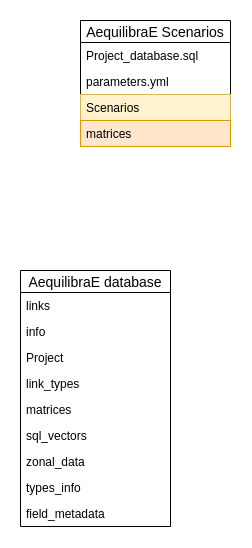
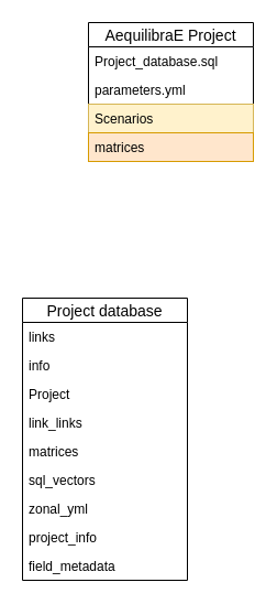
  <mxCell id="0" />
  <mxCell id="1" parent="0" />
- <mxCell id="2" value="AequilibraE Scenarios" style="swimlane;fontStyle=0;childLayout=stackLayout;horizontal=1;startSize=22;horizontalStack=0;resizeParent=1;resizeParentMax=0;resizeLast=0;collapsible=1;marginBottom=0;align=center;fontSize=14;" vertex="1" parent="1"><mxGeometry x="80" y="20" width="150" height="126" as="geometry" /></mxCell>
+ <mxCell id="2" value="AequilibraE Project" style="swimlane;fontStyle=0;childLayout=stackLayout;horizontal=1;startSize=22;horizontalStack=0;resizeParent=1;resizeParentMax=0;resizeLast=0;collapsible=1;marginBottom=0;align=center;fontSize=14;" vertex="1" parent="1"><mxGeometry x="80" y="20" width="150" height="126" as="geometry" /></mxCell>
  <mxCell id="3" value="Project_database.sql" style="text;strokeColor=none;fillColor=none;spacingLeft=4;spacingRight=4;overflow=hidden;rotatable=0;points=[[0,0.5],[1,0.5]];portConstraint=eastwest;fontSize=12;" vertex="1" parent="2"><mxGeometry y="22" width="150" height="26" as="geometry" /></mxCell>
  <mxCell id="4" value="parameters.yml" style="text;strokeColor=none;fillColor=none;spacingLeft=4;spacingRight=4;overflow=hidden;rotatable=0;points=[[0,0.5],[1,0.5]];portConstraint=eastwest;fontSize=12;" vertex="1" parent="2"><mxGeometry y="48" width="150" height="26" as="geometry" /></mxCell>
  <mxCell id="5" value="Scenarios" style="text;strokeColor=#d6b656;fillColor=#fff2cc;spacingLeft=4;spacingRight=4;overflow=hidden;rotatable=0;points=[[0,0.5],[1,0.5]];portConstraint=eastwest;fontSize=12;" vertex="1" parent="2"><mxGeometry y="74" width="150" height="26" as="geometry" /></mxCell>
  <mxCell id="6" value="matrices" style="text;strokeColor=#d79b00;fillColor=#ffe6cc;spacingLeft=4;spacingRight=4;overflow=hidden;rotatable=0;points=[[0,0.5],[1,0.5]];portConstraint=eastwest;fontSize=12;" vertex="1" parent="2"><mxGeometry y="100" width="150" height="26" as="geometry" /></mxCell>
- <mxCell id="7" value="AequilibraE database" style="swimlane;fontStyle=0;childLayout=stackLayout;horizontal=1;startSize=22;horizontalStack=0;resizeParent=1;resizeParentMax=0;resizeLast=0;collapsible=1;marginBottom=0;align=center;fontSize=14;" vertex="1" parent="1"><mxGeometry x="20" y="270" width="150" height="256" as="geometry" /></mxCell>
+ <mxCell id="7" value="Project database" style="swimlane;fontStyle=0;childLayout=stackLayout;horizontal=1;startSize=22;horizontalStack=0;resizeParent=1;resizeParentMax=0;resizeLast=0;collapsible=1;marginBottom=0;align=center;fontSize=14;" vertex="1" parent="1"><mxGeometry x="20" y="270" width="150" height="256" as="geometry" /></mxCell>
  <mxCell id="8" value="links" style="text;strokeColor=none;fillColor=none;spacingLeft=4;spacingRight=4;overflow=hidden;rotatable=0;points=[[0,0.5],[1,0.5]];portConstraint=eastwest;fontSize=12;" vertex="1" parent="7"><mxGeometry y="22" width="150" height="26" as="geometry" /></mxCell>
  <mxCell id="9" value="info" style="text;strokeColor=none;fillColor=none;spacingLeft=4;spacingRight=4;overflow=hidden;rotatable=0;points=[[0,0.5],[1,0.5]];portConstraint=eastwest;fontSize=12;" vertex="1" parent="7"><mxGeometry y="48" width="150" height="26" as="geometry" /></mxCell>
  <mxCell id="10" value="Project" style="text;strokeColor=none;fillColor=none;spacingLeft=4;spacingRight=4;overflow=hidden;rotatable=0;points=[[0,0.5],[1,0.5]];portConstraint=eastwest;fontSize=12;" vertex="1" parent="7"><mxGeometry y="74" width="150" height="26" as="geometry" /></mxCell>
- <mxCell id="11" value="link_types" style="text;strokeColor=none;fillColor=none;spacingLeft=4;spacingRight=4;overflow=hidden;rotatable=0;points=[[0,0.5],[1,0.5]];portConstraint=eastwest;fontSize=12;" vertex="1" parent="7"><mxGeometry y="100" width="150" height="26" as="geometry" /></mxCell>
+ <mxCell id="11" value="link_links" style="text;strokeColor=none;fillColor=none;spacingLeft=4;spacingRight=4;overflow=hidden;rotatable=0;points=[[0,0.5],[1,0.5]];portConstraint=eastwest;fontSize=12;" vertex="1" parent="7"><mxGeometry y="100" width="150" height="26" as="geometry" /></mxCell>
  <mxCell id="12" value="matrices" style="text;strokeColor=none;fillColor=none;spacingLeft=4;spacingRight=4;overflow=hidden;rotatable=0;points=[[0,0.5],[1,0.5]];portConstraint=eastwest;fontSize=12;" vertex="1" parent="7"><mxGeometry y="126" width="150" height="26" as="geometry" /></mxCell>
  <mxCell id="13" value="sql_vectors" style="text;strokeColor=none;fillColor=none;spacingLeft=4;spacingRight=4;overflow=hidden;rotatable=0;points=[[0,0.5],[1,0.5]];portConstraint=eastwest;fontSize=12;" vertex="1" parent="7"><mxGeometry y="152" width="150" height="26" as="geometry" /></mxCell>
- <mxCell id="14" value="zonal_data" style="text;strokeColor=none;fillColor=none;spacingLeft=4;spacingRight=4;overflow=hidden;rotatable=0;points=[[0,0.5],[1,0.5]];portConstraint=eastwest;fontSize=12;" vertex="1" parent="7"><mxGeometry y="178" width="150" height="26" as="geometry" /></mxCell>
- <mxCell id="15" value="types_info" style="text;strokeColor=none;fillColor=none;spacingLeft=4;spacingRight=4;overflow=hidden;rotatable=0;points=[[0,0.5],[1,0.5]];portConstraint=eastwest;fontSize=12;" vertex="1" parent="7"><mxGeometry y="204" width="150" height="26" as="geometry" /></mxCell>
+ <mxCell id="14" value="zonal_yml" style="text;strokeColor=none;fillColor=none;spacingLeft=4;spacingRight=4;overflow=hidden;rotatable=0;points=[[0,0.5],[1,0.5]];portConstraint=eastwest;fontSize=12;" vertex="1" parent="7"><mxGeometry y="178" width="150" height="26" as="geometry" /></mxCell>
+ <mxCell id="15" value="project_info" style="text;strokeColor=none;fillColor=none;spacingLeft=4;spacingRight=4;overflow=hidden;rotatable=0;points=[[0,0.5],[1,0.5]];portConstraint=eastwest;fontSize=12;" vertex="1" parent="7"><mxGeometry y="204" width="150" height="26" as="geometry" /></mxCell>
  <mxCell id="16" value="field_metadata" style="text;strokeColor=none;fillColor=none;spacingLeft=4;spacingRight=4;overflow=hidden;rotatable=0;points=[[0,0.5],[1,0.5]];portConstraint=eastwest;fontSize=12;" vertex="1" parent="7"><mxGeometry y="230" width="150" height="26" as="geometry" /></mxCell>
